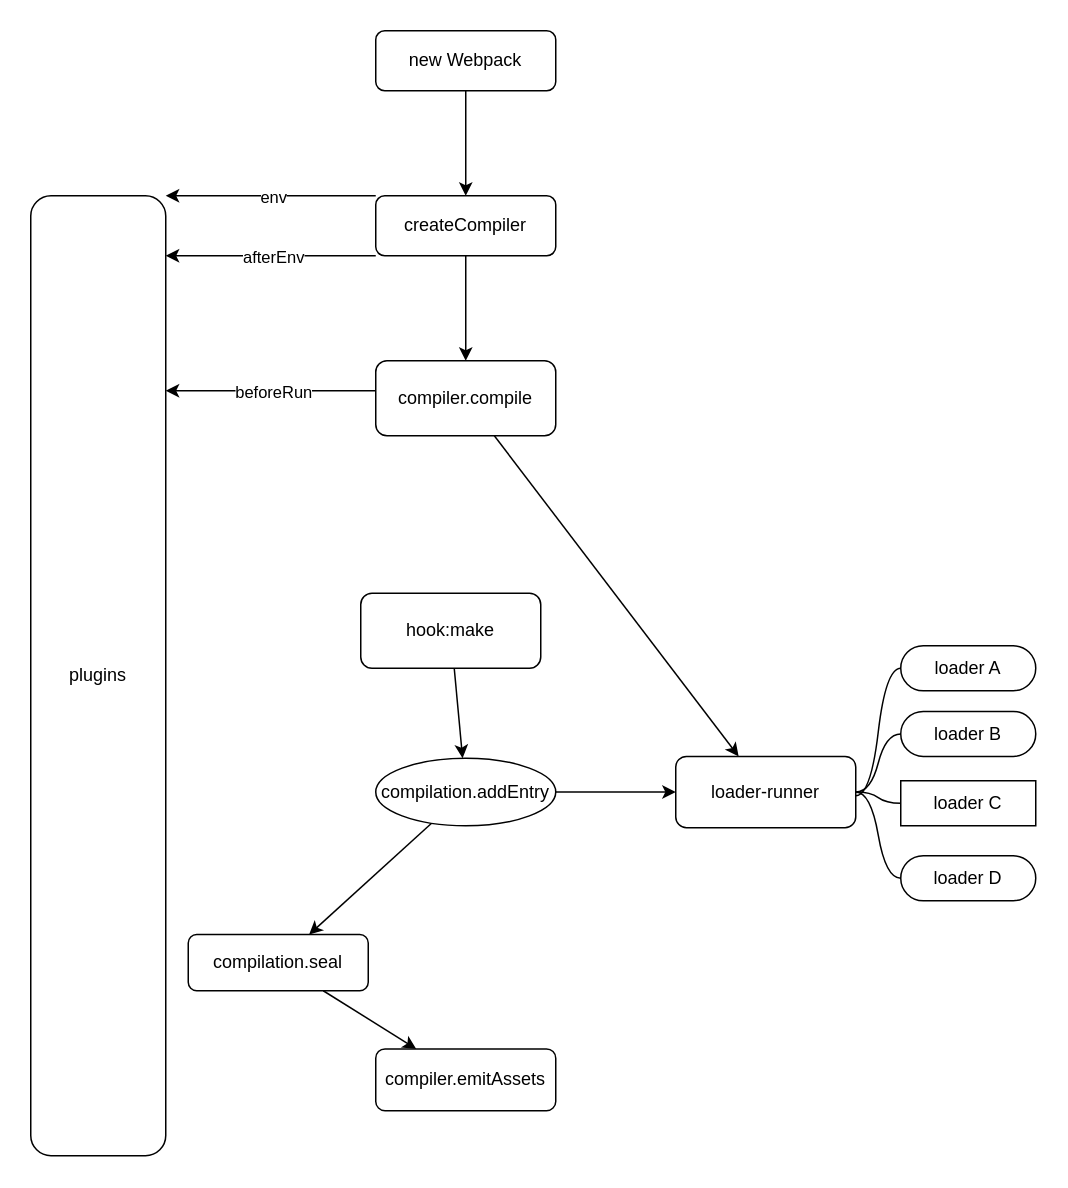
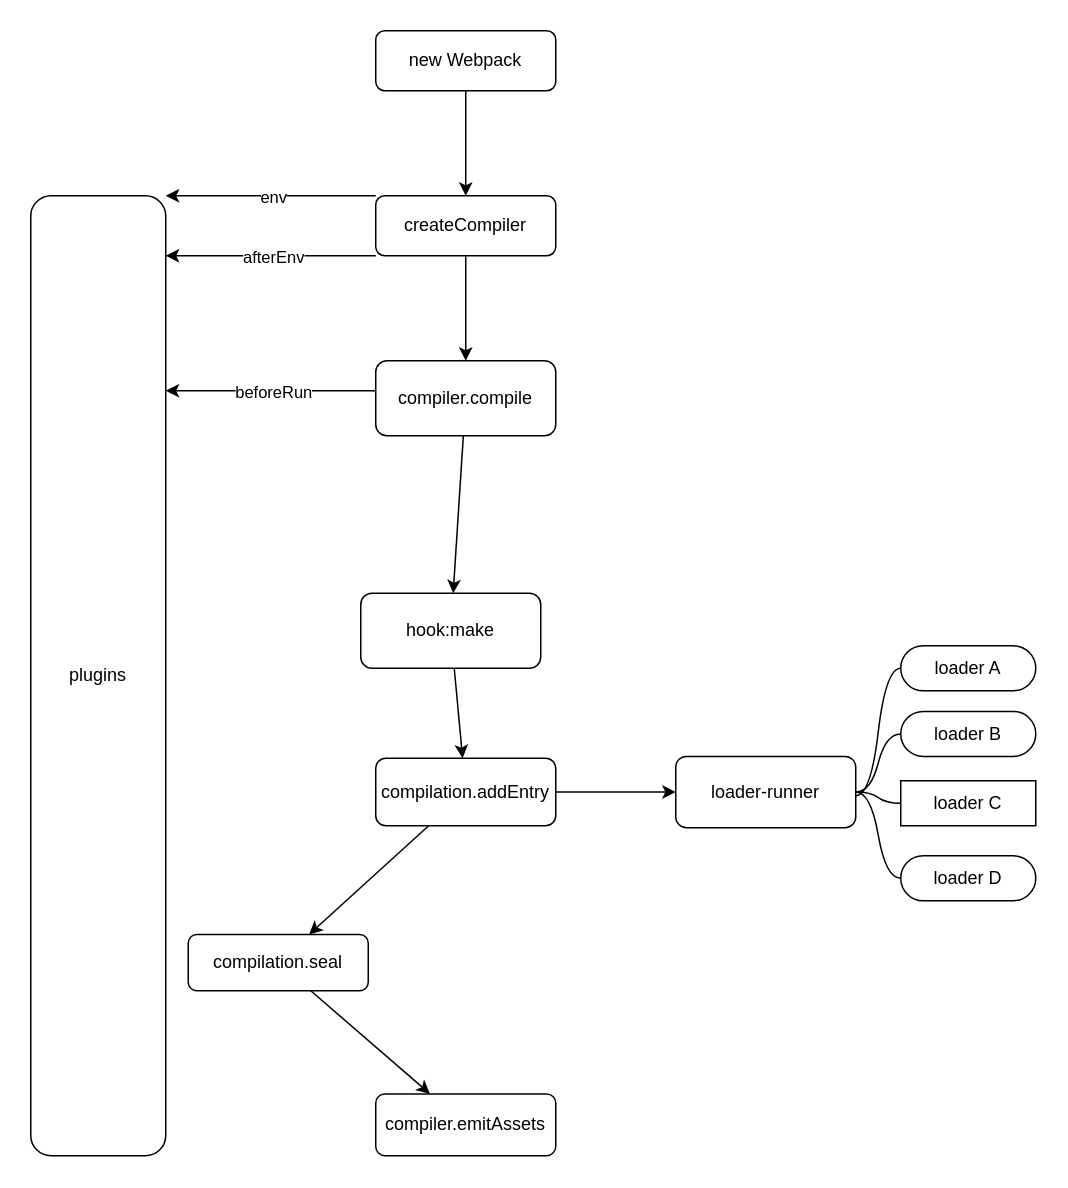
  <mxCell id="0" />
  <mxCell id="1" parent="0" />
  <mxCell id="2" value="" style="edgeStyle=none;html=1;" edge="1" parent="1" source="3" target="5"><mxGeometry relative="1" as="geometry" /></mxCell>
  <mxCell id="3" value="new Webpack" style="rounded=1;whiteSpace=wrap;html=1;" vertex="1" parent="1"><mxGeometry x="250" y="20" width="120" height="40" as="geometry" /></mxCell>
  <mxCell id="4" value="" style="edgeStyle=none;html=1;" edge="1" parent="1" source="5" target="12"><mxGeometry relative="1" as="geometry" /></mxCell>
  <mxCell id="5" value="createCompiler" style="whiteSpace=wrap;html=1;rounded=1;" vertex="1" parent="1"><mxGeometry x="250" y="130" width="120" height="40" as="geometry" /></mxCell>
  <mxCell id="6" value="plugins" style="rounded=1;whiteSpace=wrap;html=1;" vertex="1" parent="1"><mxGeometry x="20" y="130" width="90" height="640" as="geometry" /></mxCell>
  <mxCell id="7" value="" style="endArrow=classic;html=1;entryX=1;entryY=0;entryDx=0;entryDy=0;exitX=0;exitY=0;exitDx=0;exitDy=0;" edge="1" parent="1" source="5" target="6"><mxGeometry relative="1" as="geometry"><mxPoint x="140" y="130" as="sourcePoint" /><mxPoint x="240" y="130" as="targetPoint" /></mxGeometry></mxCell>
  <mxCell id="8" value="env" style="edgeLabel;resizable=0;html=1;align=center;verticalAlign=middle;" connectable="0" vertex="1" parent="7"><mxGeometry relative="1" as="geometry"><mxPoint x="1" as="offset" /></mxGeometry></mxCell>
  <mxCell id="9" value="" style="endArrow=classic;html=1;entryX=1;entryY=0;entryDx=0;entryDy=0;exitX=0;exitY=0;exitDx=0;exitDy=0;" edge="1" parent="1"><mxGeometry relative="1" as="geometry"><mxPoint x="250" y="170" as="sourcePoint" /><mxPoint x="110" y="170" as="targetPoint" /></mxGeometry></mxCell>
  <mxCell id="10" value="afterEnv" style="edgeLabel;resizable=0;html=1;align=center;verticalAlign=middle;" connectable="0" vertex="1" parent="9"><mxGeometry relative="1" as="geometry"><mxPoint x="1" as="offset" /></mxGeometry></mxCell>
- <mxCell id="11" value="" style="edgeStyle=none;html=1;" edge="1" parent="1" source="12" target="20"><mxGeometry relative="1" as="geometry" /></mxCell>
+ <mxCell id="11" value="" style="edgeStyle=none;html=1;" edge="1" parent="1" source="12" target="16"><mxGeometry relative="1" as="geometry" /></mxCell>
  <mxCell id="12" value="compiler.compile" style="whiteSpace=wrap;html=1;rounded=1;" vertex="1" parent="1"><mxGeometry x="250" y="240" width="120" height="50" as="geometry" /></mxCell>
  <mxCell id="13" value="" style="endArrow=classic;html=1;entryX=1;entryY=0;entryDx=0;entryDy=0;exitX=0;exitY=0;exitDx=0;exitDy=0;" edge="1" parent="1"><mxGeometry relative="1" as="geometry"><mxPoint x="250" y="260" as="sourcePoint" /><mxPoint x="110" y="260" as="targetPoint" /></mxGeometry></mxCell>
  <mxCell id="14" value="beforeRun" style="edgeLabel;resizable=0;html=1;align=center;verticalAlign=middle;" connectable="0" vertex="1" parent="13"><mxGeometry relative="1" as="geometry"><mxPoint x="1" as="offset" /></mxGeometry></mxCell>
  <mxCell id="15" value="" style="edgeStyle=none;html=1;" edge="1" parent="1" source="16" target="19"><mxGeometry relative="1" as="geometry" /></mxCell>
  <mxCell id="16" value="hook:make" style="whiteSpace=wrap;html=1;rounded=1;" vertex="1" parent="1"><mxGeometry x="240" y="395" width="120" height="50" as="geometry" /></mxCell>
  <mxCell id="17" value="" style="edgeStyle=none;html=1;" edge="1" parent="1" source="19" target="20"><mxGeometry relative="1" as="geometry" /></mxCell>
  <mxCell id="18" value="" style="edgeStyle=none;html=1;" edge="1" parent="1" source="19" target="30"><mxGeometry relative="1" as="geometry" /></mxCell>
- <mxCell id="19" value="compilation.addEntry" style="ellipse;whiteSpace=wrap;html=1;" vertex="1" parent="1"><mxGeometry x="250" y="505" width="120" height="45" as="geometry" /></mxCell>
+ <mxCell id="19" value="compilation.addEntry" style="whiteSpace=wrap;html=1;rounded=1;" vertex="1" parent="1"><mxGeometry x="250" y="505" width="120" height="45" as="geometry" /></mxCell>
  <mxCell id="20" value="loader-runner" style="whiteSpace=wrap;html=1;rounded=1;" vertex="1" parent="1"><mxGeometry x="450" y="503.75" width="120" height="47.5" as="geometry" /></mxCell>
  <mxCell id="21" value="loader A" style="whiteSpace=wrap;html=1;rounded=1;arcSize=50;align=center;verticalAlign=middle;strokeWidth=1;autosize=1;spacing=4;treeFolding=1;treeMoving=1;newEdgeStyle={&quot;edgeStyle&quot;:&quot;entityRelationEdgeStyle&quot;,&quot;startArrow&quot;:&quot;none&quot;,&quot;endArrow&quot;:&quot;none&quot;,&quot;segment&quot;:10,&quot;curved&quot;:1,&quot;sourcePerimeterSpacing&quot;:0,&quot;targetPerimeterSpacing&quot;:0};" vertex="1" parent="1"><mxGeometry x="600" y="430" width="90" height="30" as="geometry" /></mxCell>
  <mxCell id="22" value="" style="edgeStyle=entityRelationEdgeStyle;startArrow=none;endArrow=none;segment=10;curved=1;sourcePerimeterSpacing=0;targetPerimeterSpacing=0;" edge="1" target="21" parent="1"><mxGeometry relative="1" as="geometry"><mxPoint x="570" y="530" as="sourcePoint" /></mxGeometry></mxCell>
  <mxCell id="23" value="loader B" style="whiteSpace=wrap;html=1;rounded=1;arcSize=50;align=center;verticalAlign=middle;strokeWidth=1;autosize=1;spacing=4;treeFolding=1;treeMoving=1;newEdgeStyle={&quot;edgeStyle&quot;:&quot;entityRelationEdgeStyle&quot;,&quot;startArrow&quot;:&quot;none&quot;,&quot;endArrow&quot;:&quot;none&quot;,&quot;segment&quot;:10,&quot;curved&quot;:1,&quot;sourcePerimeterSpacing&quot;:0,&quot;targetPerimeterSpacing&quot;:0};" vertex="1" parent="1"><mxGeometry x="600" y="473.75" width="90" height="30" as="geometry" /></mxCell>
  <mxCell id="24" value="" style="edgeStyle=entityRelationEdgeStyle;startArrow=none;endArrow=none;segment=10;curved=1;sourcePerimeterSpacing=0;targetPerimeterSpacing=0;exitX=1;exitY=0.5;exitDx=0;exitDy=0;" edge="1" target="23" parent="1" source="20"><mxGeometry relative="1" as="geometry"><mxPoint x="570" y="565" as="sourcePoint" /></mxGeometry></mxCell>
  <mxCell id="25" value="" style="edgeStyle=entityRelationEdgeStyle;html=1;startArrow=none;endArrow=none;segment=10;curved=1;sourcePerimeterSpacing=0;targetPerimeterSpacing=0;" edge="1" parent="1" source="26" target="20"><mxGeometry relative="1" as="geometry" /></mxCell>
  <mxCell id="26" value="loader C" style="whiteSpace=wrap;html=1;arcSize=50;align=center;verticalAlign=middle;strokeWidth=1;autosize=1;spacing=4;treeFolding=1;treeMoving=1;newEdgeStyle={&quot;edgeStyle&quot;:&quot;entityRelationEdgeStyle&quot;,&quot;startArrow&quot;:&quot;none&quot;,&quot;endArrow&quot;:&quot;none&quot;,&quot;segment&quot;:10,&quot;curved&quot;:1,&quot;sourcePerimeterSpacing&quot;:0,&quot;targetPerimeterSpacing&quot;:0};rounded=0;" vertex="1" parent="1"><mxGeometry x="600" y="520" width="90" height="30" as="geometry" /></mxCell>
  <mxCell id="27" style="edgeStyle=entityRelationEdgeStyle;html=1;startArrow=none;endArrow=none;segment=10;curved=1;sourcePerimeterSpacing=0;targetPerimeterSpacing=0;entryX=1;entryY=0.5;entryDx=0;entryDy=0;" edge="1" parent="1" source="28" target="20"><mxGeometry relative="1" as="geometry" /></mxCell>
  <mxCell id="28" value="loader D" style="whiteSpace=wrap;html=1;rounded=1;arcSize=50;align=center;verticalAlign=middle;strokeWidth=1;autosize=1;spacing=4;treeFolding=1;treeMoving=1;newEdgeStyle={&quot;edgeStyle&quot;:&quot;entityRelationEdgeStyle&quot;,&quot;startArrow&quot;:&quot;none&quot;,&quot;endArrow&quot;:&quot;none&quot;,&quot;segment&quot;:10,&quot;curved&quot;:1,&quot;sourcePerimeterSpacing&quot;:0,&quot;targetPerimeterSpacing&quot;:0};" vertex="1" parent="1"><mxGeometry x="600" y="570" width="90" height="30" as="geometry" /></mxCell>
  <mxCell id="29" value="" style="edgeStyle=none;html=1;" edge="1" parent="1" source="30" target="31"><mxGeometry relative="1" as="geometry" /></mxCell>
  <mxCell id="30" value="compilation.seal" style="whiteSpace=wrap;html=1;rounded=1;" vertex="1" parent="1"><mxGeometry x="125" y="622.5" width="120" height="37.5" as="geometry" /></mxCell>
- <mxCell id="31" value="compiler.emitAssets" style="whiteSpace=wrap;html=1;rounded=1;" vertex="1" parent="1"><mxGeometry x="250" y="698.75" width="120" height="41.25" as="geometry" /></mxCell>
+ <mxCell id="31" value="compiler.emitAssets" style="whiteSpace=wrap;html=1;rounded=1;" vertex="1" parent="1"><mxGeometry x="250" y="728.75" width="120" height="41.25" as="geometry" /></mxCell>
